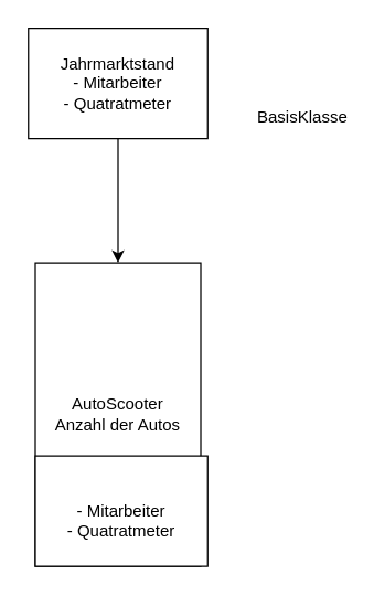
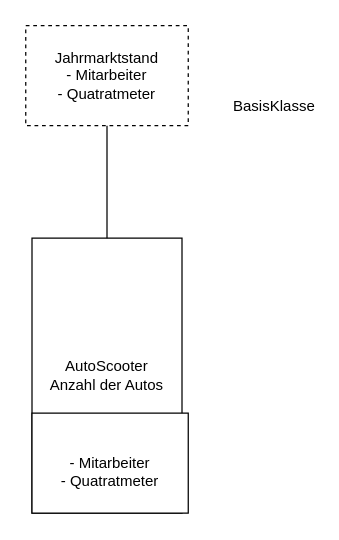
  <mxCell id="0" />
  <mxCell id="1" parent="0" />
- <mxCell id="2" value="Jahrmarktstand&lt;br&gt;- Mitarbeiter&lt;br&gt;- Quatratmeter" style="rounded=0;whiteSpace=wrap;html=1;" vertex="1" parent="1"><mxGeometry x="20" y="20" width="130" height="80" as="geometry" /></mxCell>
+ <mxCell id="2" value="Jahrmarktstand&lt;br&gt;- Mitarbeiter&lt;br&gt;- Quatratmeter" style="rounded=0;whiteSpace=wrap;html=1;dashed=1;" vertex="1" parent="1"><mxGeometry x="20" y="20" width="130" height="80" as="geometry" /></mxCell>
  <mxCell id="3" value="AutoScooter&lt;br&gt;Anzahl der Autos" style="rounded=0;whiteSpace=wrap;html=1;" vertex="1" parent="1"><mxGeometry x="25" y="190" width="120" height="220" as="geometry" /></mxCell>
- <mxCell id="4" value="" style="endArrow=classic;html=1;rounded=0;exitX=0.5;exitY=1;exitDx=0;exitDy=0;" edge="1" parent="1" source="2" target="3"><mxGeometry width="50" height="50" relative="1" as="geometry"><mxPoint x="150" y="320" as="sourcePoint" /><mxPoint x="200" y="270" as="targetPoint" /></mxGeometry></mxCell>
+ <mxCell id="4" value="" style="endArrow=none;html=1;rounded=0;exitX=0.5;exitY=1;exitDx=0;exitDy=0;" edge="1" parent="1" source="2" target="3"><mxGeometry width="50" height="50" relative="1" as="geometry"><mxPoint x="150" y="320" as="sourcePoint" /><mxPoint x="200" y="270" as="targetPoint" /></mxGeometry></mxCell>
  <mxCell id="5" value="BasisKlasse" style="text;html=1;strokeColor=none;fillColor=none;align=center;verticalAlign=middle;whiteSpace=wrap;rounded=0;" vertex="1" parent="1"><mxGeometry x="189" y="70" width="60" height="30" as="geometry" /></mxCell>
  <mxCell id="6" value="&lt;br&gt;- Mitarbeiter&lt;br&gt;- Quatratmeter" style="rounded=0;whiteSpace=wrap;html=1;" vertex="1" parent="1"><mxGeometry x="25" y="330" width="125" height="80" as="geometry" /></mxCell>
